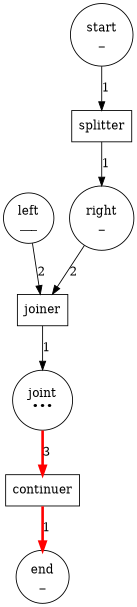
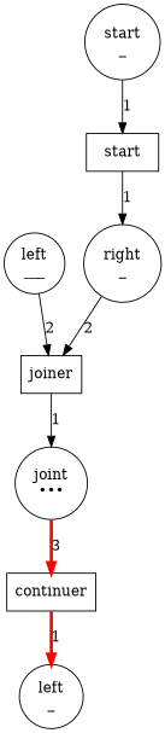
  digraph {
    node [shape=circle]
    n1 [label="right\n_\n"]
    n2 [label=joiner shape=box]
    n3 [label="joint\n•••\n"]
    n4 [label="left\n___\n"]
-   n5 [label="end\n_\n"]
+   n5 [label="left\n_\n"]
    n6 [label=continuer shape=box]
    n7 [label="start\n_\n"]
-   n8 [label=splitter shape=box]
+   n8 [label=start shape=box]
    n1 -> n2 [label=2]
    n2 -> n3 [label=1]
    n3 -> n6 [color=red label=3 penwidth=3.0]
    n4 -> n2 [label=2]
    n6 -> n5 [color=red label=1 penwidth=3.0]
    n7 -> n8 [label=1]
    n8 -> n1 [label=1]
  }
